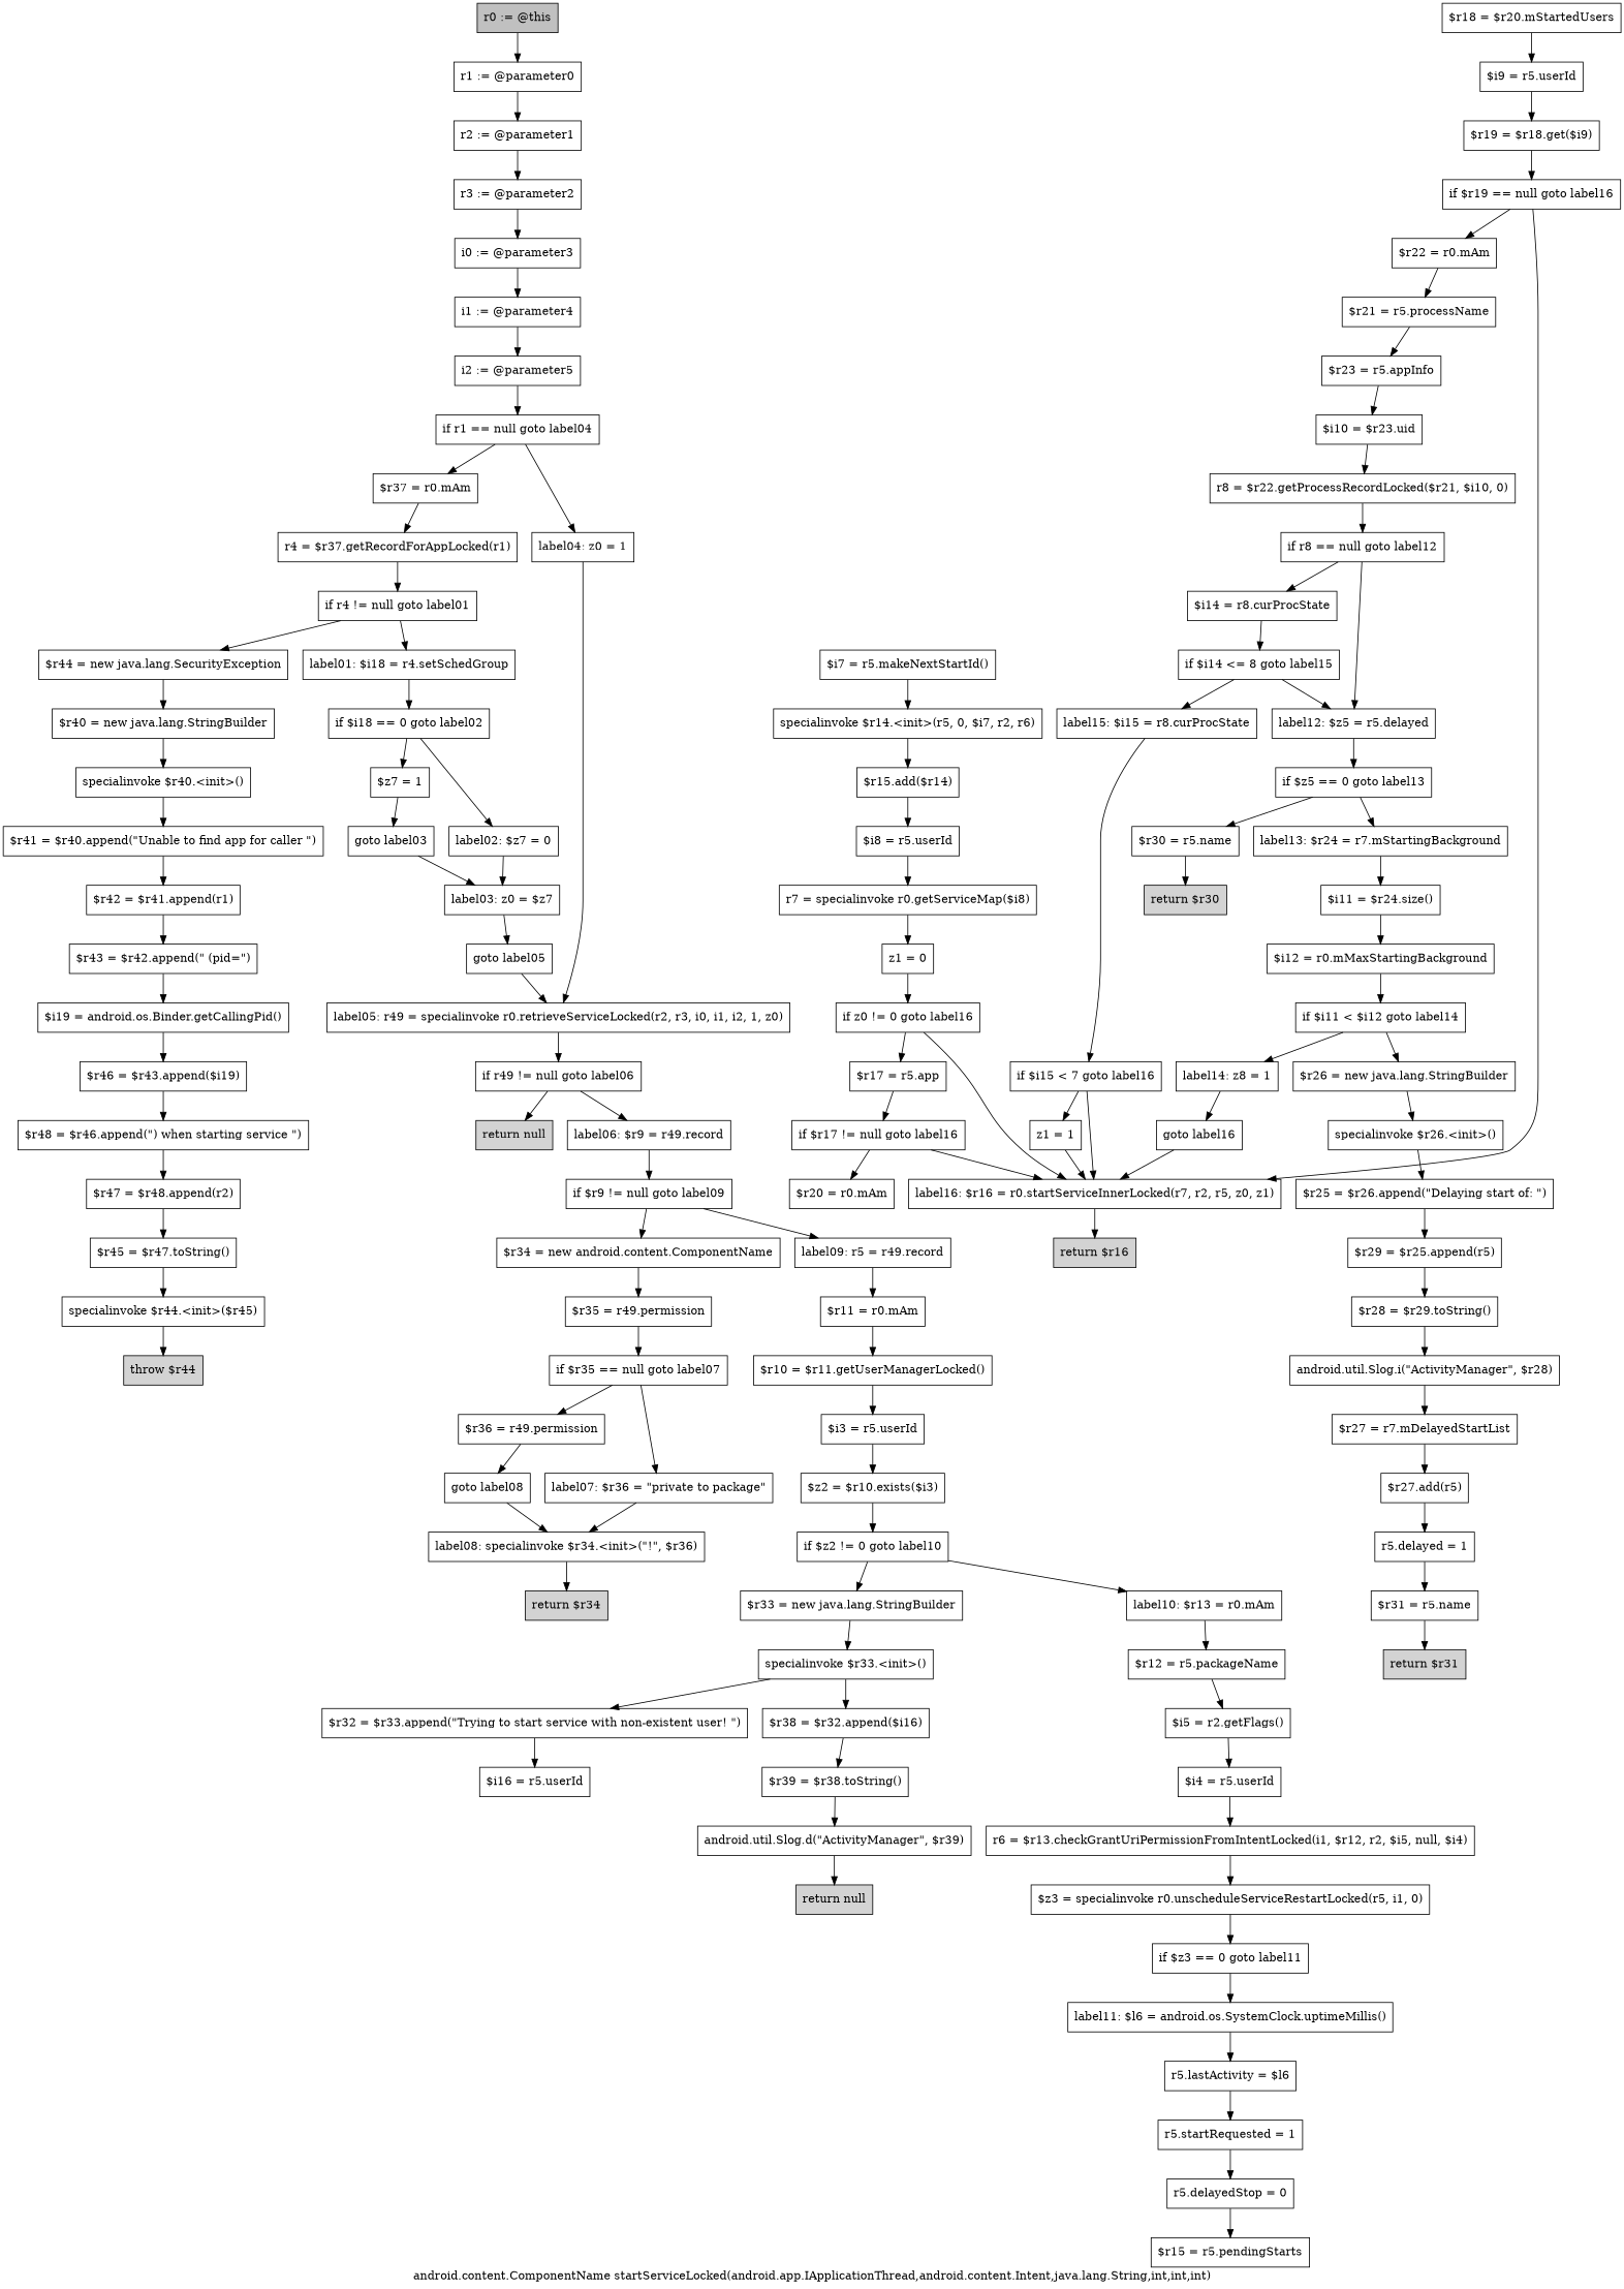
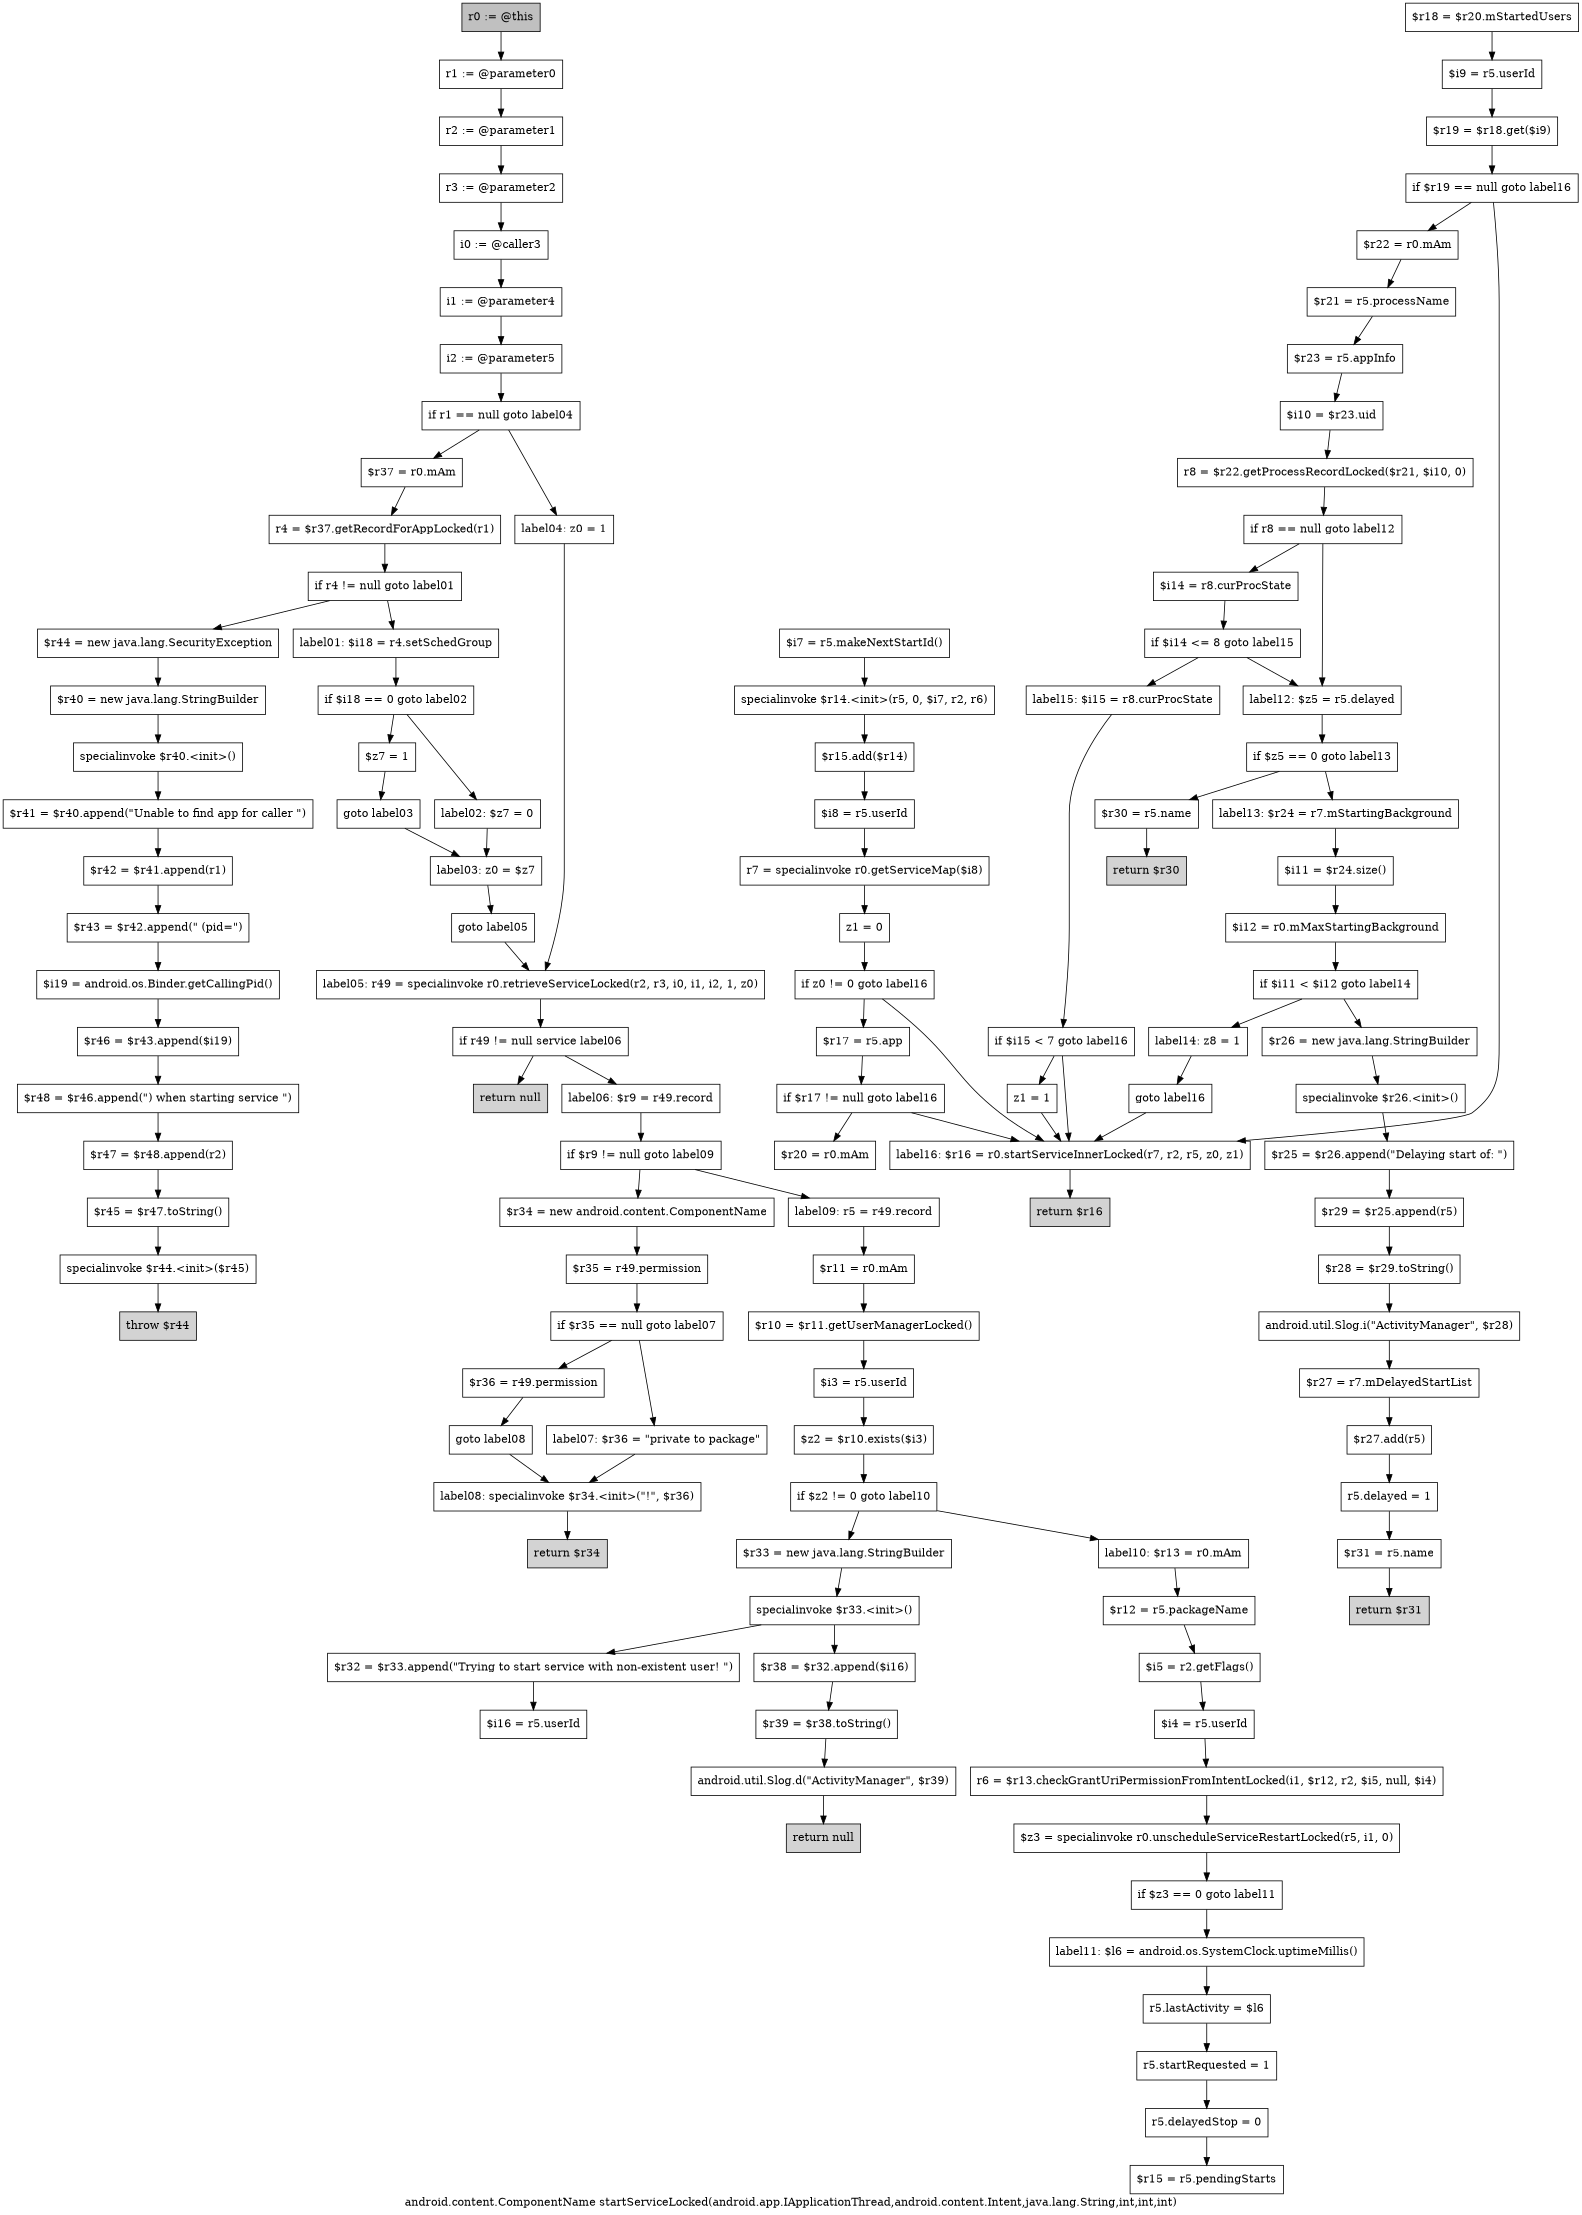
  digraph {
    label="android.content.ComponentName startServiceLocked(android.app.IApplicationThread,android.content.Intent,java.lang.String,int,int,int)"
    node [shape=box]
    n1 [fillcolor=gray label="r0 := @this" style=filled]
    n2 [label="r1 := @parameter0"]
    n3 [label="r2 := @parameter1"]
    n4 [label="r3 := @parameter2"]
-   n5 [label="i0 := @parameter3"]
+   n5 [label="i0 := @caller3"]
    n6 [label="i1 := @parameter4"]
    n7 [label="i2 := @parameter5"]
    n8 [label="if r1 == null goto label04"]
    n9 [label="$r37 = r0.mAm"]
    n10 [label="label04: z0 = 1"]
    n11 [label="r4 = $r37.getRecordForAppLocked(r1)"]
    n12 [label="label05: r49 = specialinvoke r0.retrieveServiceLocked(r2, r3, i0, i1, i2, 1, z0)"]
    n13 [label="if r4 != null goto label01"]
-   n14 [label="if r49 != null goto label06"]
+   n14 [label="if r49 != null service label06"]
    n15 [label="$r44 = new java.lang.SecurityException"]
    n16 [label="label01: $i18 = r4.setSchedGroup"]
    n17 [label="$r40 = new java.lang.StringBuilder"]
    n18 [label="if $i18 == 0 goto label02"]
    n19 [label="specialinvoke $r40.<init>()"]
    n20 [label="$z7 = 1"]
    n21 [label="label02: $z7 = 0"]
    n22 [label="$r41 = $r40.append(\"Unable to find app for caller \")"]
    n23 [label="$r42 = $r41.append(r1)"]
    n24 [label="$r43 = $r42.append(\" (pid=\")"]
    n25 [label="$i19 = android.os.Binder.getCallingPid()"]
    n26 [label="$r46 = $r43.append($i19)"]
    n27 [label="$r48 = $r46.append(\") when starting service \")"]
    n28 [label="$r47 = $r48.append(r2)"]
    n29 [label="$r45 = $r47.toString()"]
    n30 [label="specialinvoke $r44.<init>($r45)"]
    n31 [fillcolor=lightgray label="throw $r44" style=filled]
    n32 [label="goto label03"]
    n33 [label="label03: z0 = $z7"]
    n34 [label="goto label05"]
    n35 [fillcolor=lightgray label="return null" style=filled]
    n36 [label="label06: $r9 = r49.record"]
    n37 [label="if $r9 != null goto label09"]
    n38 [label="$r34 = new android.content.ComponentName"]
    n39 [label="label09: r5 = r49.record"]
    n40 [label="$r35 = r49.permission"]
    n41 [label="$r11 = r0.mAm"]
    n42 [label="if $r35 == null goto label07"]
    n43 [label="$r10 = $r11.getUserManagerLocked()"]
    n44 [label="$r36 = r49.permission"]
    n45 [label="label07: $r36 = \"private to package\""]
    n46 [label="goto label08"]
    n47 [label="label08: specialinvoke $r34.<init>(\"!\", $r36)"]
    n48 [fillcolor=lightgray label="return $r34" style=filled]
    n49 [label="$i3 = r5.userId"]
    n50 [label="$z2 = $r10.exists($i3)"]
    n51 [label="if $z2 != 0 goto label10"]
    n52 [label="$r33 = new java.lang.StringBuilder"]
    n53 [label="label10: $r13 = r0.mAm"]
    n54 [label="specialinvoke $r33.<init>()"]
    n55 [label="$r12 = r5.packageName"]
    n56 [label="$r32 = $r33.append(\"Trying to start service with non-existent user! \")"]
    n57 [label="$r38 = $r32.append($i16)"]
    n58 [label="$i5 = r2.getFlags()"]
    n59 [label="$i16 = r5.userId"]
    n60 [label="$r39 = $r38.toString()"]
    n61 [label="android.util.Slog.d(\"ActivityManager\", $r39)"]
    n62 [fillcolor=lightgray label="return null" style=filled]
    n63 [label="$i4 = r5.userId"]
    n64 [label="r6 = $r13.checkGrantUriPermissionFromIntentLocked(i1, $r12, r2, $i5, null, $i4)"]
    n65 [label="$z3 = specialinvoke r0.unscheduleServiceRestartLocked(r5, i1, 0)"]
    n66 [label="if $z3 == 0 goto label11"]
    n67 [label="label11: $l6 = android.os.SystemClock.uptimeMillis()"]
    n68 [label="r5.lastActivity = $l6"]
    n69 [label="r5.startRequested = 1"]
    n70 [label="r5.delayedStop = 0"]
    n71 [label="$r15 = r5.pendingStarts"]
    n72 [label="$i7 = r5.makeNextStartId()"]
    n73 [label="specialinvoke $r14.<init>(r5, 0, $i7, r2, r6)"]
    n74 [label="$r15.add($r14)"]
    n75 [label="$i8 = r5.userId"]
    n76 [label="r7 = specialinvoke r0.getServiceMap($i8)"]
    n77 [label="z1 = 0"]
    n78 [label="if z0 != 0 goto label16"]
    n79 [label="$r17 = r5.app"]
    n80 [label="label16: $r16 = r0.startServiceInnerLocked(r7, r2, r5, z0, z1)"]
    n81 [label="if $r17 != null goto label16"]
    n82 [fillcolor=lightgray label="return $r16" style=filled]
    n83 [label="$r20 = r0.mAm"]
    n84 [label="$r18 = $r20.mStartedUsers"]
    n85 [label="$i9 = r5.userId"]
    n86 [label="$r19 = $r18.get($i9)"]
    n87 [label="if $r19 == null goto label16"]
    n88 [label="$r22 = r0.mAm"]
    n89 [label="$r21 = r5.processName"]
    n90 [label="$r23 = r5.appInfo"]
    n91 [label="$i10 = $r23.uid"]
    n92 [label="r8 = $r22.getProcessRecordLocked($r21, $i10, 0)"]
    n93 [label="if r8 == null goto label12"]
    n94 [label="$i14 = r8.curProcState"]
    n95 [label="label12: $z5 = r5.delayed"]
    n96 [label="if $i14 <= 8 goto label15"]
    n97 [label="if $z5 == 0 goto label13"]
    n98 [label="label15: $i15 = r8.curProcState"]
    n99 [label="$r30 = r5.name"]
    n100 [label="label13: $r24 = r7.mStartingBackground"]
    n101 [label="if $i15 < 7 goto label16"]
    n102 [label="z1 = 1"]
    n103 [fillcolor=lightgray label="return $r30" style=filled]
    n104 [label="$i11 = $r24.size()"]
    n105 [label="$i12 = r0.mMaxStartingBackground"]
    n106 [label="if $i11 < $i12 goto label14"]
    n107 [label="$r26 = new java.lang.StringBuilder"]
    n108 [label="label14: z8 = 1"]
    n109 [label="specialinvoke $r26.<init>()"]
    n110 [label="goto label16"]
    n111 [label="$r25 = $r26.append(\"Delaying start of: \")"]
    n112 [label="$r29 = $r25.append(r5)"]
    n113 [label="$r28 = $r29.toString()"]
    n114 [label="android.util.Slog.i(\"ActivityManager\", $r28)"]
    n115 [label="$r27 = r7.mDelayedStartList"]
    n116 [label="$r27.add(r5)"]
    n117 [label="r5.delayed = 1"]
    n118 [label="$r31 = r5.name"]
    n119 [fillcolor=lightgray label="return $r31" style=filled]
    n1 -> n2
    n2 -> n3
    n3 -> n4
    n4 -> n5
    n5 -> n6
    n6 -> n7
    n7 -> n8
    n8 -> n9
    n8 -> n10
    n9 -> n11
    n10 -> n12
    n11 -> n13
    n12 -> n14
    n13 -> n15
    n13 -> n16
    n14 -> n35
    n14 -> n36
    n15 -> n17
    n16 -> n18
    n17 -> n19
    n18 -> n20
    n18 -> n21
    n19 -> n22
    n20 -> n32
    n21 -> n33
    n22 -> n23
    n23 -> n24
    n24 -> n25
    n25 -> n26
    n26 -> n27
    n27 -> n28
    n28 -> n29
    n29 -> n30
    n30 -> n31
    n32 -> n33
    n33 -> n34
    n34 -> n12
    n36 -> n37
    n37 -> n38
    n37 -> n39
    n38 -> n40
    n39 -> n41
    n40 -> n42
    n41 -> n43
    n42 -> n44
    n42 -> n45
    n43 -> n49
    n44 -> n46
    n45 -> n47
    n46 -> n47
    n47 -> n48
    n49 -> n50
    n50 -> n51
    n51 -> n52
    n51 -> n53
    n52 -> n54
    n53 -> n55
    n54 -> n56
    n54 -> n57
    n55 -> n58
    n56 -> n59
    n57 -> n60
    n58 -> n63
    n60 -> n61
    n61 -> n62
    n63 -> n64
    n64 -> n65
    n65 -> n66
    n66 -> n67
    n67 -> n68
    n68 -> n69
    n69 -> n70
    n70 -> n71
    n72 -> n73
    n73 -> n74
    n74 -> n75
    n75 -> n76
    n76 -> n77
    n77 -> n78
    n78 -> n79
    n78 -> n80
    n79 -> n81
    n80 -> n82
    n81 -> n80
    n81 -> n83
    n84 -> n85
    n85 -> n86
    n86 -> n87
    n87 -> n80
    n87 -> n88
    n88 -> n89
    n89 -> n90
    n90 -> n91
    n91 -> n92
    n92 -> n93
    n93 -> n94
    n93 -> n95
    n94 -> n96
    n95 -> n97
    n96 -> n95
    n96 -> n98
    n97 -> n99
    n97 -> n100
    n98 -> n101
    n99 -> n103
    n100 -> n104
    n101 -> n80
    n101 -> n102
    n102 -> n80
    n104 -> n105
    n105 -> n106
    n106 -> n107
    n106 -> n108
    n107 -> n109
    n108 -> n110
    n109 -> n111
    n110 -> n80
    n111 -> n112
    n112 -> n113
    n113 -> n114
    n114 -> n115
    n115 -> n116
    n116 -> n117
    n117 -> n118
    n118 -> n119
  }
